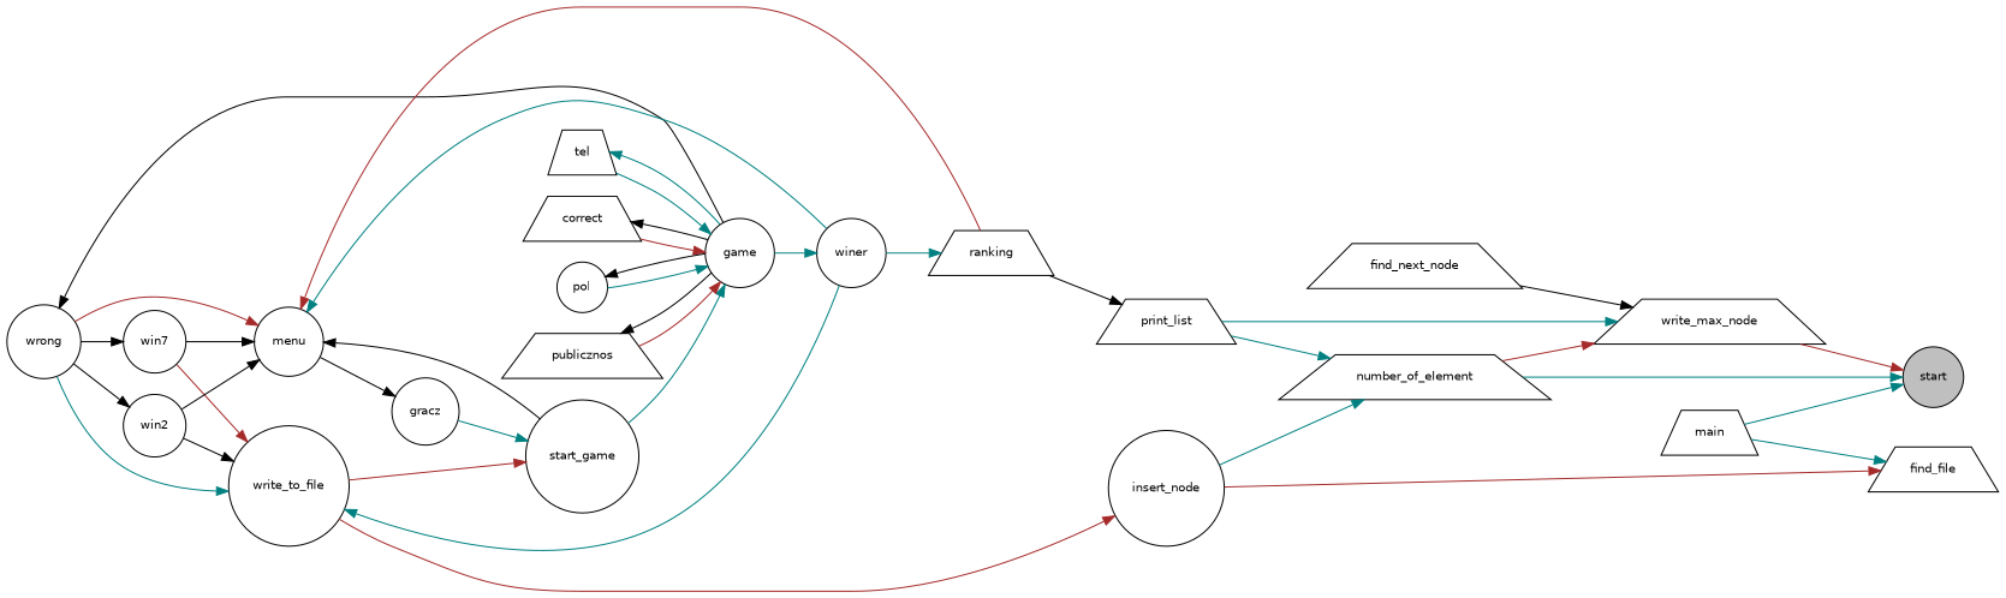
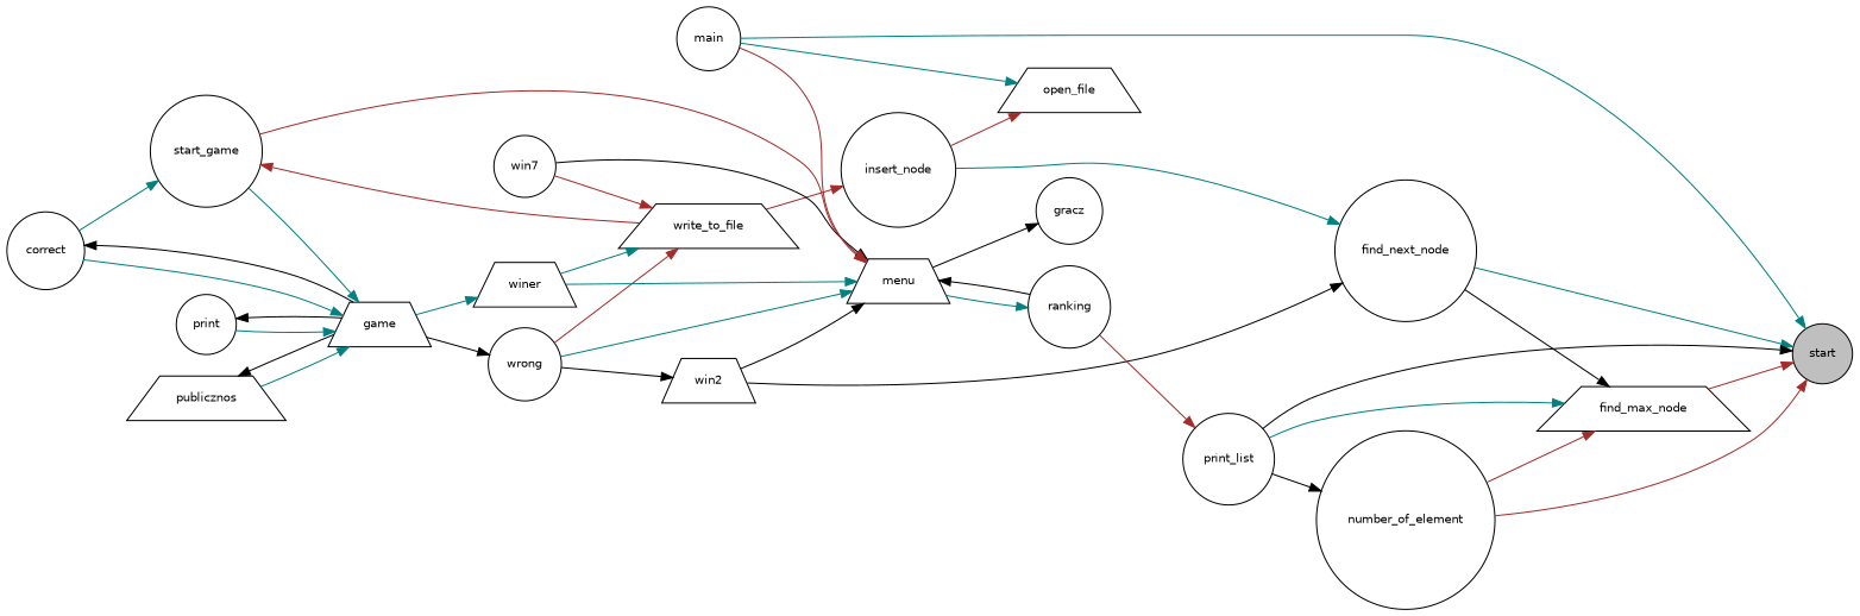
  digraph {
    rankdir=RL
    node [color=black fillcolor=white fontname=Helvetica fontsize=10 shape=circle style=filled]
    edge [color=teal dir=back fontname=Helvetica fontsize=10 labelfontname=Helvetica labelfontsize=10 style=solid]
    n1 [fillcolor=grey75 fontcolor=black height=0.2 label=start width=0.4]
-   n2 [height=0.2 label=write_max_node shape=trapezium width=0.4]
-   n3 [height=0.2 label=find_next_node shape=trapezium width=0.4]
-   n4 [height=0.2 label=main shape=trapezium width=0.4]
-   n5 [height=0.2 label=number_of_element shape=trapezium width=0.4]
-   n6 [height=0.2 label=print_list shape=trapezium width=0.4]
+   n2 [height=0.2 label=find_max_node shape=trapezium width=0.4]
+   n3 [height=0.2 label=find_next_node width=0.4]
+   n4 [height=0.2 label=main width=0.4]
+   n5 [height=0.2 label=number_of_element width=0.4]
+   n6 [height=0.2 label=print_list width=0.4]
    n7 [height=0.2 label=insert_node width=0.4]
-   n8 [height=0.2 label=ranking shape=trapezium width=0.4]
-   n9 [height=0.2 label=write_to_file width=0.4]
-   n10 [height=0.2 label=find_file shape=trapezium width=0.4]
-   n11 [height=0.2 label=win2 width=0.4]
+   n8 [height=0.2 label=ranking width=0.4]
+   n9 [height=0.2 label=write_to_file shape=trapezium width=0.4]
+   n10 [height=0.2 label=open_file shape=trapezium width=0.4]
+   n11 [height=0.2 label=win2 shape=trapezium width=0.4]
    n12 [height=0.2 label=wrong width=0.4]
    n13 [height=0.2 label=win7 width=0.4]
-   n14 [height=0.2 label=winer width=0.4]
+   n14 [height=0.2 label=winer shape=trapezium width=0.4]
    n15 [height=0.2 label=start_game width=0.4]
    n16 [height=0.2 label=gracz width=0.4]
-   n17 [height=0.2 label=game width=0.4]
-   n18 [height=0.2 label=menu width=0.4]
-   n19 [height=0.2 label=correct shape=trapezium width=0.4]
-   n20 [height=0.2 label=pol width=0.4]
+   n17 [height=0.2 label=game shape=trapezium width=0.4]
+   n18 [height=0.2 label=menu shape=trapezium width=0.4]
+   n19 [height=0.2 label=correct width=0.4]
+   n20 [height=0.2 label=print width=0.4]
    n21 [height=0.2 label=publicznos shape=trapezium width=0.4]
-   n22 [height=0.2 label=tel shape=trapezium width=0.4]
    n1 -> n2 [color=brown]
+   n1 -> n3
    n1 -> n4
-   n1 -> n5
+   n1 -> n5 [color=brown]
+   n1 -> n6 [color=black]
    n2 -> n3 [color=black]
    n2 -> n5 [color=brown]
    n2 -> n6
-   n5 -> n7
-   n5 -> n6
-   n6 -> n8 [color=black]
+   n3 -> n7
+   n5 -> n6 [color=black]
+   n6 -> n8 [color=brown]
    n7 -> n9 [color=brown]
-   n8 -> n14
-   n9 -> n11 [color=black]
-   n9 -> n12
+   n8 -> n18
+   n3 -> n11 [color=black]
+   n9 -> n12 [color=brown]
    n9 -> n13 [color=brown]
    n9 -> n14
    n10 -> n4
    n10 -> n7 [color=brown]
    n11 -> n12 [color=black]
    n12 -> n17 [color=black]
-   n13 -> n12 [color=black]
    n14 -> n17
    n15 -> n9 [color=brown]
-   n15 -> n16
+   n15 -> n19
    n16 -> n18 [color=black]
    n17 -> n15
-   n17 -> n19 [color=brown]
+   n17 -> n19
    n17 -> n20
-   n17 -> n21 [color=brown]
-   n17 -> n22
-   n18 -> n8 [color=brown]
+   n17 -> n21
+   n18 -> n4 [color=brown]
+   n18 -> n8 [color=black]
    n18 -> n11 [color=black]
-   n18 -> n12 [color=brown]
+   n18 -> n12
    n18 -> n13 [color=black]
    n18 -> n14
-   n18 -> n15 [color=black]
+   n18 -> n15 [color=brown]
    n19 -> n17 [color=black]
    n20 -> n17 [color=black]
    n21 -> n17 [color=black]
-   n22 -> n17
  }
